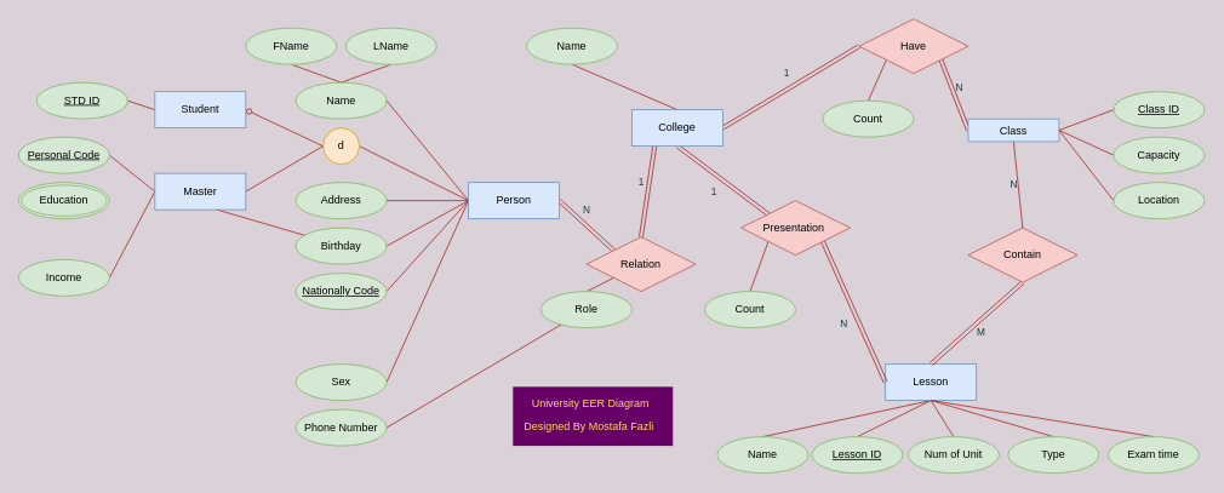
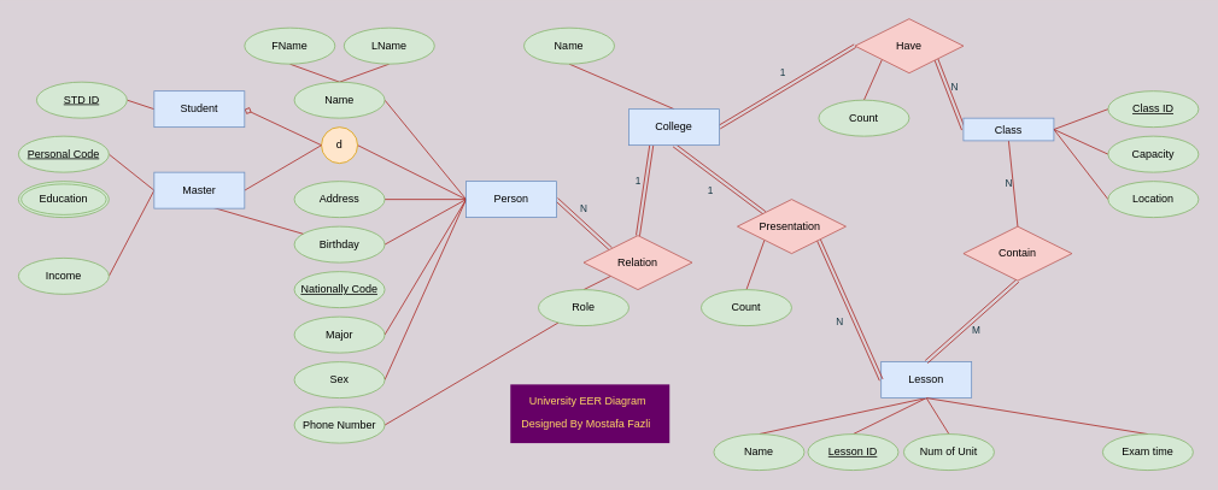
  <mxCell id="0" />
  <mxCell id="1" parent="0" />
  <mxCell id="2" style="rounded=0;orthogonalLoop=1;jettySize=auto;html=1;exitX=0;exitY=0.5;exitDx=0;exitDy=0;entryX=1;entryY=0.5;entryDx=0;entryDy=0;endArrow=none;endFill=0;strokeColor=#A8201A;fontColor=#143642;labelBackgroundColor=#DAD2D8;" parent="1" source="10" target="18" edge="1"><mxGeometry relative="1" as="geometry" /></mxCell>
  <mxCell id="3" style="edgeStyle=none;rounded=0;orthogonalLoop=1;jettySize=auto;html=1;exitX=0;exitY=0.5;exitDx=0;exitDy=0;entryX=1;entryY=0.5;entryDx=0;entryDy=0;endArrow=none;endFill=0;strokeColor=#A8201A;fontColor=#143642;labelBackgroundColor=#DAD2D8;" parent="1" source="10" target="21" edge="1"><mxGeometry relative="1" as="geometry" /></mxCell>
  <mxCell id="4" style="edgeStyle=none;rounded=0;orthogonalLoop=1;jettySize=auto;html=1;exitX=0;exitY=0.5;exitDx=0;exitDy=0;entryX=1;entryY=0.5;entryDx=0;entryDy=0;endArrow=none;endFill=0;strokeColor=#A8201A;fontColor=#143642;labelBackgroundColor=#DAD2D8;" parent="1" source="10" target="22" edge="1"><mxGeometry relative="1" as="geometry" /></mxCell>
- <mxCell id="5" style="edgeStyle=none;rounded=0;orthogonalLoop=1;jettySize=auto;html=1;exitX=0;exitY=0.5;exitDx=0;exitDy=0;entryX=1;entryY=0.5;entryDx=0;entryDy=0;endArrow=none;endFill=0;strokeColor=#A8201A;fontColor=#143642;labelBackgroundColor=#DAD2D8;" parent="1" source="10" target="23" edge="1"><mxGeometry relative="1" as="geometry" /></mxCell>
+ <mxCell id="6" style="edgeStyle=none;rounded=0;orthogonalLoop=1;jettySize=auto;html=1;exitX=0;exitY=0.5;exitDx=0;exitDy=0;entryX=1;entryY=0.5;entryDx=0;entryDy=0;endArrow=none;endFill=0;strokeColor=#A8201A;fontColor=#143642;labelBackgroundColor=#DAD2D8;" parent="1" source="10" target="24" edge="1"><mxGeometry relative="1" as="geometry" /></mxCell>
  <mxCell id="7" style="edgeStyle=none;rounded=0;orthogonalLoop=1;jettySize=auto;html=1;exitX=0;exitY=0.5;exitDx=0;exitDy=0;entryX=1;entryY=0.5;entryDx=0;entryDy=0;endArrow=none;endFill=0;strokeColor=#A8201A;fontColor=#143642;labelBackgroundColor=#DAD2D8;" parent="1" source="10" target="25" edge="1"><mxGeometry relative="1" as="geometry" /></mxCell>
  <mxCell id="8" style="edgeStyle=none;rounded=0;orthogonalLoop=1;jettySize=auto;html=1;exitX=0;exitY=0.5;exitDx=0;exitDy=0;entryX=1;entryY=0.5;entryDx=0;entryDy=0;endArrow=none;endFill=0;strokeColor=#A8201A;fontColor=#143642;labelBackgroundColor=#DAD2D8;" parent="1" source="10" target="29" edge="1"><mxGeometry relative="1" as="geometry" /></mxCell>
  <mxCell id="9" value="N" style="edgeStyle=none;rounded=0;orthogonalLoop=1;jettySize=auto;html=1;exitX=1;exitY=0.5;exitDx=0;exitDy=0;entryX=0;entryY=0;entryDx=0;entryDy=0;endArrow=none;endFill=0;strokeColor=#A8201A;fontColor=#143642;shape=link;labelBackgroundColor=none;" parent="1" source="10" target="58" edge="1"><mxGeometry x="-0.291" y="13" relative="1" as="geometry"><mxPoint as="offset" /></mxGeometry></mxCell>
  <mxCell id="10" value="Person" style="whiteSpace=wrap;html=1;align=center;fillColor=#dae8fc;strokeColor=#6c8ebf;" parent="1" vertex="1"><mxGeometry x="515" y="200" width="100" height="40" as="geometry" /></mxCell>
  <mxCell id="11" value="N" style="edgeStyle=none;rounded=0;orthogonalLoop=1;jettySize=auto;html=1;exitX=0.5;exitY=1;exitDx=0;exitDy=0;entryX=0.5;entryY=0;entryDx=0;entryDy=0;endArrow=none;endFill=0;strokeColor=#A8201A;fontColor=#143642;labelBackgroundColor=none;" parent="1" source="15" target="48" edge="1"><mxGeometry x="-0.015" y="-5" relative="1" as="geometry"><mxPoint as="offset" /></mxGeometry></mxCell>
  <mxCell id="12" style="edgeStyle=none;rounded=0;orthogonalLoop=1;jettySize=auto;html=1;exitX=1;exitY=0.5;exitDx=0;exitDy=0;entryX=0;entryY=0.5;entryDx=0;entryDy=0;endArrow=none;endFill=0;strokeColor=#A8201A;fontColor=#143642;labelBackgroundColor=#DAD2D8;" parent="1" source="15" target="41" edge="1"><mxGeometry relative="1" as="geometry" /></mxCell>
  <mxCell id="13" style="rounded=1;sketch=0;orthogonalLoop=1;jettySize=auto;html=1;exitX=1;exitY=0.5;exitDx=0;exitDy=0;entryX=0;entryY=0.5;entryDx=0;entryDy=0;fontColor=#143642;strokeColor=#A8201A;fillColor=#FAE5C7;endArrow=none;endFill=0;labelBackgroundColor=#DAD2D8;" parent="1" source="15" target="60" edge="1"><mxGeometry relative="1" as="geometry" /></mxCell>
  <mxCell id="14" value="N" style="edgeStyle=none;shape=link;rounded=1;sketch=0;orthogonalLoop=1;jettySize=auto;html=1;exitX=0;exitY=0.5;exitDx=0;exitDy=0;entryX=1;entryY=1;entryDx=0;entryDy=0;fontColor=#143642;endArrow=none;endFill=0;strokeColor=#A8201A;fillColor=#FAE5C7;labelBackgroundColor=none;" parent="1" source="15" target="70" edge="1"><mxGeometry x="0.12" y="-7" relative="1" as="geometry"><mxPoint as="offset" /></mxGeometry></mxCell>
  <mxCell id="15" value="Class" style="whiteSpace=wrap;html=1;align=center;fillColor=#dae8fc;strokeColor=#6c8ebf;" parent="1" vertex="1"><mxGeometry x="1065" y="130" width="100" height="25" as="geometry" /></mxCell>
  <mxCell id="16" style="edgeStyle=none;rounded=0;orthogonalLoop=1;jettySize=auto;html=1;exitX=0.5;exitY=0;exitDx=0;exitDy=0;entryX=0.5;entryY=1;entryDx=0;entryDy=0;endArrow=none;endFill=0;strokeColor=#A8201A;fontColor=#143642;labelBackgroundColor=#DAD2D8;" parent="1" source="18" target="19" edge="1"><mxGeometry relative="1" as="geometry" /></mxCell>
  <mxCell id="17" style="edgeStyle=none;rounded=0;orthogonalLoop=1;jettySize=auto;html=1;exitX=0.5;exitY=0;exitDx=0;exitDy=0;entryX=0.5;entryY=1;entryDx=0;entryDy=0;endArrow=none;endFill=0;strokeColor=#A8201A;fontColor=#143642;labelBackgroundColor=#DAD2D8;" parent="1" source="18" target="20" edge="1"><mxGeometry relative="1" as="geometry" /></mxCell>
  <mxCell id="18" value="Name" style="ellipse;whiteSpace=wrap;html=1;align=center;fillColor=#d5e8d4;strokeColor=#82b366;" parent="1" vertex="1"><mxGeometry x="325" y="90" width="100" height="40" as="geometry" /></mxCell>
  <mxCell id="19" value="LName" style="ellipse;whiteSpace=wrap;html=1;align=center;fillColor=#d5e8d4;strokeColor=#82b366;" parent="1" vertex="1"><mxGeometry x="380" y="30" width="100" height="40" as="geometry" /></mxCell>
  <mxCell id="20" value="FName" style="ellipse;whiteSpace=wrap;html=1;align=center;fillColor=#d5e8d4;strokeColor=#82b366;" parent="1" vertex="1"><mxGeometry x="270" y="30" width="100" height="40" as="geometry" /></mxCell>
  <mxCell id="21" value="Address" style="ellipse;whiteSpace=wrap;html=1;align=center;fillColor=#d5e8d4;strokeColor=#82b366;" parent="1" vertex="1"><mxGeometry x="325" y="200" width="100" height="40" as="geometry" /></mxCell>
  <mxCell id="22" value="Birthday" style="ellipse;whiteSpace=wrap;html=1;align=center;fillColor=#d5e8d4;strokeColor=#82b366;" parent="1" vertex="1"><mxGeometry x="325" y="250" width="100" height="40" as="geometry" /></mxCell>
  <mxCell id="23" value="Nationally Code" style="ellipse;whiteSpace=wrap;html=1;align=center;fontStyle=4;fillColor=#d5e8d4;strokeColor=#82b366;" parent="1" vertex="1"><mxGeometry x="325" y="300" width="100" height="40" as="geometry" /></mxCell>
+ <mxCell id="24" value="Major" style="ellipse;whiteSpace=wrap;html=1;align=center;fillColor=#d5e8d4;strokeColor=#82b366;" parent="1" vertex="1"><mxGeometry x="325" y="350" width="100" height="40" as="geometry" /></mxCell>
  <mxCell id="25" value="Sex" style="ellipse;whiteSpace=wrap;html=1;align=center;fillColor=#d5e8d4;strokeColor=#82b366;" parent="1" vertex="1"><mxGeometry x="325" y="400" width="100" height="40" as="geometry" /></mxCell>
  <mxCell id="26" style="edgeStyle=none;rounded=0;orthogonalLoop=1;jettySize=auto;html=1;exitX=1;exitY=0.5;exitDx=0;exitDy=0;endArrow=none;endFill=0;strokeColor=#A8201A;fontColor=#143642;labelBackgroundColor=#DAD2D8;" parent="1" source="27" target="59" edge="1"><mxGeometry relative="1" as="geometry" /></mxCell>
  <mxCell id="27" value="Phone Number" style="ellipse;whiteSpace=wrap;html=1;align=center;fillColor=#d5e8d4;strokeColor=#82b366;" parent="1" vertex="1"><mxGeometry x="325" y="450" width="100" height="40" as="geometry" /></mxCell>
  <mxCell id="28" style="edgeStyle=none;rounded=0;orthogonalLoop=1;jettySize=auto;html=1;exitX=0;exitY=0.5;exitDx=0;exitDy=0;entryX=1;entryY=0.5;entryDx=0;entryDy=0;endArrow=diamond;endFill=0;strokeColor=#A8201A;fontColor=#143642;labelBackgroundColor=#DAD2D8;" parent="1" source="29" target="31" edge="1"><mxGeometry relative="1" as="geometry" /></mxCell>
  <mxCell id="29" value="d" style="ellipse;whiteSpace=wrap;html=1;align=center;fillColor=#ffe6cc;strokeColor=#d79b00;" parent="1" vertex="1"><mxGeometry x="355" y="140" width="40" height="40" as="geometry" /></mxCell>
  <mxCell id="30" style="edgeStyle=none;rounded=0;orthogonalLoop=1;jettySize=auto;html=1;exitX=0;exitY=0.5;exitDx=0;exitDy=0;entryX=1;entryY=0.5;entryDx=0;entryDy=0;endArrow=none;endFill=0;strokeColor=#A8201A;fontColor=#143642;labelBackgroundColor=#DAD2D8;" parent="1" source="31" target="37" edge="1"><mxGeometry relative="1" as="geometry" /></mxCell>
  <mxCell id="31" value="Student" style="whiteSpace=wrap;html=1;align=center;fillColor=#dae8fc;strokeColor=#6c8ebf;" parent="1" vertex="1"><mxGeometry x="170" y="100" width="100" height="40" as="geometry" /></mxCell>
  <mxCell id="32" style="edgeStyle=none;rounded=0;orthogonalLoop=1;jettySize=auto;html=1;exitX=1;exitY=0.5;exitDx=0;exitDy=0;entryX=0;entryY=0.5;entryDx=0;entryDy=0;endArrow=none;endFill=0;strokeColor=#A8201A;fontColor=#143642;labelBackgroundColor=#DAD2D8;" parent="1" source="36" target="29" edge="1"><mxGeometry relative="1" as="geometry" /></mxCell>
  <mxCell id="33" style="edgeStyle=none;rounded=0;orthogonalLoop=1;jettySize=auto;html=1;exitX=0;exitY=0.5;exitDx=0;exitDy=0;entryX=1;entryY=0.5;entryDx=0;entryDy=0;endArrow=none;endFill=0;strokeColor=#A8201A;fontColor=#143642;labelBackgroundColor=#DAD2D8;" parent="1" source="36" target="38" edge="1"><mxGeometry relative="1" as="geometry" /></mxCell>
  <mxCell id="34" style="edgeStyle=none;rounded=0;orthogonalLoop=1;jettySize=auto;html=1;exitX=0;exitY=0.5;exitDx=0;exitDy=0;endArrow=none;endFill=0;strokeColor=#A8201A;fontColor=#143642;labelBackgroundColor=#DAD2D8;" parent="1" source="36" target="22" edge="1"><mxGeometry relative="1" as="geometry" /></mxCell>
  <mxCell id="35" style="edgeStyle=none;rounded=0;orthogonalLoop=1;jettySize=auto;html=1;exitX=0;exitY=0.5;exitDx=0;exitDy=0;entryX=1;entryY=0.5;entryDx=0;entryDy=0;endArrow=none;endFill=0;strokeColor=#A8201A;fontColor=#143642;labelBackgroundColor=#DAD2D8;" parent="1" source="36" target="39" edge="1"><mxGeometry relative="1" as="geometry" /></mxCell>
  <mxCell id="36" value="Master" style="whiteSpace=wrap;html=1;align=center;fillColor=#dae8fc;strokeColor=#6c8ebf;" parent="1" vertex="1"><mxGeometry x="170" y="190" width="100" height="40" as="geometry" /></mxCell>
  <mxCell id="37" value="STD ID" style="ellipse;whiteSpace=wrap;html=1;align=center;fontStyle=4;fillColor=#d5e8d4;strokeColor=#82b366;" parent="1" vertex="1"><mxGeometry x="40" y="90" width="100" height="40" as="geometry" /></mxCell>
  <mxCell id="38" value="Personal Code" style="ellipse;whiteSpace=wrap;html=1;align=center;fontStyle=4;fillColor=#d5e8d4;strokeColor=#82b366;" parent="1" vertex="1"><mxGeometry x="20" y="150" width="100" height="40" as="geometry" /></mxCell>
  <mxCell id="39" value="Income" style="ellipse;whiteSpace=wrap;html=1;align=center;fillColor=#d5e8d4;strokeColor=#82b366;" parent="1" vertex="1"><mxGeometry x="20" y="285" width="100" height="40" as="geometry" /></mxCell>
  <mxCell id="40" value="Education" style="ellipse;shape=doubleEllipse;margin=3;whiteSpace=wrap;html=1;align=center;fillColor=#d5e8d4;strokeColor=#82b366;" parent="1" vertex="1"><mxGeometry x="20" y="200" width="100" height="40" as="geometry" /></mxCell>
  <mxCell id="41" value="Class ID" style="ellipse;whiteSpace=wrap;html=1;align=center;fontStyle=4;fillColor=#d5e8d4;strokeColor=#82b366;" parent="1" vertex="1"><mxGeometry x="1225" y="100" width="100" height="40" as="geometry" /></mxCell>
  <mxCell id="42" style="edgeStyle=none;rounded=0;orthogonalLoop=1;jettySize=auto;html=1;exitX=0.5;exitY=1;exitDx=0;exitDy=0;entryX=0.5;entryY=0;entryDx=0;entryDy=0;endArrow=none;endFill=0;strokeColor=#A8201A;fontColor=#143642;labelBackgroundColor=#DAD2D8;" parent="1" source="46" target="56" edge="1"><mxGeometry relative="1" as="geometry" /></mxCell>
  <mxCell id="43" style="edgeStyle=none;rounded=0;orthogonalLoop=1;jettySize=auto;html=1;exitX=0.5;exitY=1;exitDx=0;exitDy=0;entryX=0.5;entryY=0;entryDx=0;entryDy=0;endArrow=none;endFill=0;strokeColor=#A8201A;fontColor=#143642;labelBackgroundColor=#DAD2D8;" parent="1" source="46" target="49" edge="1"><mxGeometry relative="1" as="geometry" /></mxCell>
  <mxCell id="44" style="edgeStyle=none;rounded=0;orthogonalLoop=1;jettySize=auto;html=1;exitX=0.5;exitY=1;exitDx=0;exitDy=0;entryX=0.5;entryY=0;entryDx=0;entryDy=0;endArrow=none;endFill=0;strokeColor=#A8201A;fontColor=#143642;labelBackgroundColor=#DAD2D8;" parent="1" source="46" target="50" edge="1"><mxGeometry relative="1" as="geometry" /></mxCell>
- <mxCell id="45" style="edgeStyle=none;rounded=0;orthogonalLoop=1;jettySize=auto;html=1;exitX=0.5;exitY=1;exitDx=0;exitDy=0;entryX=0.5;entryY=0;entryDx=0;entryDy=0;endArrow=none;endFill=0;strokeColor=#A8201A;fontColor=#143642;labelBackgroundColor=#DAD2D8;" parent="1" source="46" target="51" edge="1"><mxGeometry relative="1" as="geometry" /></mxCell>
  <mxCell id="46" value="Lesson" style="whiteSpace=wrap;html=1;align=center;fillColor=#dae8fc;strokeColor=#6c8ebf;" parent="1" vertex="1"><mxGeometry x="974" y="400" width="100" height="40" as="geometry" /></mxCell>
  <mxCell id="47" value="M" style="edgeStyle=none;rounded=0;orthogonalLoop=1;jettySize=auto;html=1;exitX=0.5;exitY=1;exitDx=0;exitDy=0;entryX=0.5;entryY=0;entryDx=0;entryDy=0;endArrow=none;endFill=0;strokeColor=#A8201A;fontColor=#143642;shape=link;labelBackgroundColor=none;" parent="1" source="48" target="46" edge="1"><mxGeometry x="0.055" y="10" relative="1" as="geometry"><mxPoint as="offset" /></mxGeometry></mxCell>
  <mxCell id="48" value="Contain" style="shape=rhombus;perimeter=rhombusPerimeter;whiteSpace=wrap;html=1;align=center;fillColor=#f8cecc;strokeColor=#b85450;" parent="1" vertex="1"><mxGeometry x="1065" y="250" width="120" height="60" as="geometry" /></mxCell>
  <mxCell id="49" value="Lesson ID" style="ellipse;whiteSpace=wrap;html=1;align=center;fontStyle=4;fillColor=#d5e8d4;strokeColor=#82b366;" parent="1" vertex="1"><mxGeometry x="893" y="480" width="100" height="40" as="geometry" /></mxCell>
  <mxCell id="50" value="Num of Unit" style="ellipse;whiteSpace=wrap;html=1;align=center;fillColor=#d5e8d4;strokeColor=#82b366;" parent="1" vertex="1"><mxGeometry x="999" y="480" width="100" height="40" as="geometry" /></mxCell>
- <mxCell id="51" value="Type" style="ellipse;whiteSpace=wrap;html=1;align=center;fillColor=#d5e8d4;strokeColor=#82b366;" parent="1" vertex="1"><mxGeometry x="1109" y="480" width="100" height="40" as="geometry" /></mxCell>
  <mxCell id="52" style="rounded=1;sketch=0;orthogonalLoop=1;jettySize=auto;html=1;exitX=0;exitY=0.5;exitDx=0;exitDy=0;fontColor=#143642;strokeColor=#A8201A;fillColor=#FAE5C7;endArrow=none;endFill=0;entryX=1;entryY=0.5;entryDx=0;entryDy=0;labelBackgroundColor=#DAD2D8;" parent="1" source="53" target="15" edge="1"><mxGeometry relative="1" as="geometry" /></mxCell>
  <mxCell id="53" value="Capacity" style="ellipse;whiteSpace=wrap;html=1;align=center;fillColor=#d5e8d4;strokeColor=#82b366;" parent="1" vertex="1"><mxGeometry x="1225" y="150" width="100" height="40" as="geometry" /></mxCell>
  <mxCell id="54" style="edgeStyle=none;rounded=0;orthogonalLoop=1;jettySize=auto;html=1;exitX=0.5;exitY=0;exitDx=0;exitDy=0;entryX=0.5;entryY=1;entryDx=0;entryDy=0;endArrow=none;endFill=0;strokeColor=#A8201A;fontColor=#143642;labelBackgroundColor=#DAD2D8;" parent="1" source="55" target="46" edge="1"><mxGeometry relative="1" as="geometry" /></mxCell>
  <mxCell id="55" value="Exam time" style="ellipse;whiteSpace=wrap;html=1;align=center;fillColor=#d5e8d4;strokeColor=#82b366;" parent="1" vertex="1"><mxGeometry x="1219" y="480" width="100" height="40" as="geometry" /></mxCell>
  <mxCell id="56" value="Name" style="ellipse;whiteSpace=wrap;html=1;align=center;fillColor=#d5e8d4;strokeColor=#82b366;" parent="1" vertex="1"><mxGeometry x="789" y="480" width="100" height="40" as="geometry" /></mxCell>
  <mxCell id="57" style="edgeStyle=none;rounded=0;orthogonalLoop=1;jettySize=auto;html=1;exitX=0;exitY=1;exitDx=0;exitDy=0;entryX=0.5;entryY=0;entryDx=0;entryDy=0;endArrow=none;endFill=0;strokeColor=#A8201A;fontColor=#143642;labelBackgroundColor=#DAD2D8;" parent="1" source="58" target="59" edge="1"><mxGeometry relative="1" as="geometry" /></mxCell>
  <mxCell id="58" value="Relation" style="shape=rhombus;perimeter=rhombusPerimeter;whiteSpace=wrap;html=1;align=center;fillColor=#f8cecc;strokeColor=#b85450;" parent="1" vertex="1"><mxGeometry x="645" y="260" width="120" height="60" as="geometry" /></mxCell>
  <mxCell id="59" value="Role" style="ellipse;whiteSpace=wrap;html=1;align=center;fillColor=#d5e8d4;strokeColor=#82b366;" parent="1" vertex="1"><mxGeometry x="595" y="320" width="100" height="40" as="geometry" /></mxCell>
  <mxCell id="60" value="Location" style="ellipse;whiteSpace=wrap;html=1;align=center;fillColor=#d5e8d4;strokeColor=#82b366;" parent="1" vertex="1"><mxGeometry x="1225" y="200" width="100" height="40" as="geometry" /></mxCell>
  <mxCell id="61" value="1" style="edgeStyle=none;rounded=1;sketch=0;orthogonalLoop=1;jettySize=auto;html=1;exitX=0.25;exitY=1;exitDx=0;exitDy=0;fontColor=#143642;endArrow=none;endFill=0;strokeColor=#A8201A;fillColor=#FAE5C7;labelBackgroundColor=none;shape=link;" parent="1" source="65" edge="1"><mxGeometry x="-0.174" y="-9" relative="1" as="geometry"><mxPoint x="705" y="260" as="targetPoint" /><mxPoint as="offset" /></mxGeometry></mxCell>
  <mxCell id="62" value="1" style="edgeStyle=none;rounded=1;sketch=0;orthogonalLoop=1;jettySize=auto;html=1;exitX=0.5;exitY=1;exitDx=0;exitDy=0;entryX=0;entryY=0;entryDx=0;entryDy=0;fontColor=#143642;endArrow=none;endFill=0;strokeColor=#A8201A;fillColor=#FAE5C7;labelBackgroundColor=none;shape=link;" parent="1" source="65" target="68" edge="1"><mxGeometry x="-0.008" y="-16" relative="1" as="geometry"><mxPoint as="offset" /></mxGeometry></mxCell>
  <mxCell id="63" value="1" style="edgeStyle=none;rounded=1;sketch=0;orthogonalLoop=1;jettySize=auto;html=1;exitX=1;exitY=0.5;exitDx=0;exitDy=0;fontColor=#143642;endArrow=none;endFill=0;strokeColor=#A8201A;fillColor=#FAE5C7;shape=link;labelBackgroundColor=none;entryX=0;entryY=0.5;entryDx=0;entryDy=0;" parent="1" source="65" target="70" edge="1"><mxGeometry x="0.039" y="15" relative="1" as="geometry"><mxPoint as="offset" /></mxGeometry></mxCell>
  <mxCell id="64" style="rounded=0;orthogonalLoop=1;jettySize=auto;html=1;exitX=0.5;exitY=0;exitDx=0;exitDy=0;entryX=0.5;entryY=1;entryDx=0;entryDy=0;labelBackgroundColor=none;fontColor=#143642;strokeColor=#A8201A;endArrow=none;endFill=0;fillColor=#FAE5C7;" edge="1" parent="1" source="65" target="71"><mxGeometry relative="1" as="geometry" /></mxCell>
  <mxCell id="65" value="College" style="whiteSpace=wrap;html=1;align=center;fillColor=#dae8fc;strokeColor=#6c8ebf;" parent="1" vertex="1"><mxGeometry x="695" y="120" width="100" height="40" as="geometry" /></mxCell>
  <mxCell id="66" value="N" style="edgeStyle=none;rounded=1;sketch=0;orthogonalLoop=1;jettySize=auto;html=1;exitX=1;exitY=1;exitDx=0;exitDy=0;entryX=0;entryY=0.5;entryDx=0;entryDy=0;fontColor=#143642;endArrow=none;endFill=0;strokeColor=#A8201A;fillColor=#FAE5C7;shape=link;labelBackgroundColor=none;" parent="1" source="68" target="46" edge="1"><mxGeometry x="0.083" y="-16" relative="1" as="geometry"><mxPoint x="955" y="290" as="sourcePoint" /><mxPoint as="offset" /></mxGeometry></mxCell>
  <mxCell id="67" style="edgeStyle=none;rounded=0;orthogonalLoop=1;jettySize=auto;html=1;exitX=0;exitY=1;exitDx=0;exitDy=0;entryX=0.5;entryY=0;entryDx=0;entryDy=0;labelBackgroundColor=none;fontColor=#143642;endArrow=none;endFill=0;strokeColor=#A8201A;" edge="1" parent="1" source="68" target="73"><mxGeometry relative="1" as="geometry" /></mxCell>
  <mxCell id="68" value="Presentation&amp;nbsp;" style="shape=rhombus;perimeter=rhombusPerimeter;whiteSpace=wrap;html=1;align=center;fillColor=#f8cecc;strokeColor=#b85450;" parent="1" vertex="1"><mxGeometry x="815" y="220" width="120" height="60" as="geometry" /></mxCell>
  <mxCell id="69" style="rounded=1;sketch=0;orthogonalLoop=1;jettySize=auto;html=1;exitX=0;exitY=1;exitDx=0;exitDy=0;entryX=0.5;entryY=0;entryDx=0;entryDy=0;fontColor=#143642;strokeColor=#A8201A;fillColor=#FAE5C7;endArrow=none;endFill=0;" edge="1" parent="1" source="70" target="72"><mxGeometry relative="1" as="geometry" /></mxCell>
  <mxCell id="70" value="Have" style="shape=rhombus;perimeter=rhombusPerimeter;whiteSpace=wrap;html=1;align=center;fillColor=#f8cecc;strokeColor=#b85450;" parent="1" vertex="1"><mxGeometry x="945" y="20" width="120" height="60" as="geometry" /></mxCell>
  <mxCell id="71" value="Name" style="ellipse;whiteSpace=wrap;html=1;align=center;fillColor=#d5e8d4;strokeColor=#82b366;" vertex="1" parent="1"><mxGeometry x="579" y="30" width="100" height="40" as="geometry" /></mxCell>
  <mxCell id="72" value="Count" style="ellipse;whiteSpace=wrap;html=1;align=center;fillColor=#d5e8d4;strokeColor=#82b366;" vertex="1" parent="1"><mxGeometry x="905" y="110" width="100" height="40" as="geometry" /></mxCell>
  <mxCell id="73" value="Count" style="ellipse;whiteSpace=wrap;html=1;align=center;fillColor=#d5e8d4;strokeColor=#82b366;" vertex="1" parent="1"><mxGeometry x="775" y="320" width="100" height="40" as="geometry" /></mxCell>
  <mxCell id="74" value="" style="rounded=0;whiteSpace=wrap;html=1;sketch=0;fontColor=#143642;strokeColor=none;fillColor=#660066;" vertex="1" parent="1"><mxGeometry x="564" y="425" width="176" height="65" as="geometry" /></mxCell>
  <mxCell id="75" value="Designed By Mostafa Fazli" style="text;strokeColor=none;fillColor=none;spacingLeft=4;spacingRight=4;overflow=hidden;rotatable=0;points=[[0,0.5],[1,0.5]];portConstraint=eastwest;fontSize=12;rounded=0;sketch=0;fontColor=#FFD966;" vertex="1" parent="1"><mxGeometry x="570.5" y="455" width="163" height="30" as="geometry" /></mxCell>
  <mxCell id="76" value="University EER Diagram" style="text;strokeColor=none;fillColor=none;spacingLeft=4;spacingRight=4;overflow=hidden;rotatable=0;points=[[0,0.5],[1,0.5]];portConstraint=eastwest;fontSize=12;rounded=0;sketch=0;fontColor=#FFD966;" vertex="1" parent="1"><mxGeometry x="579" y="430" width="146" height="30" as="geometry" /></mxCell>
